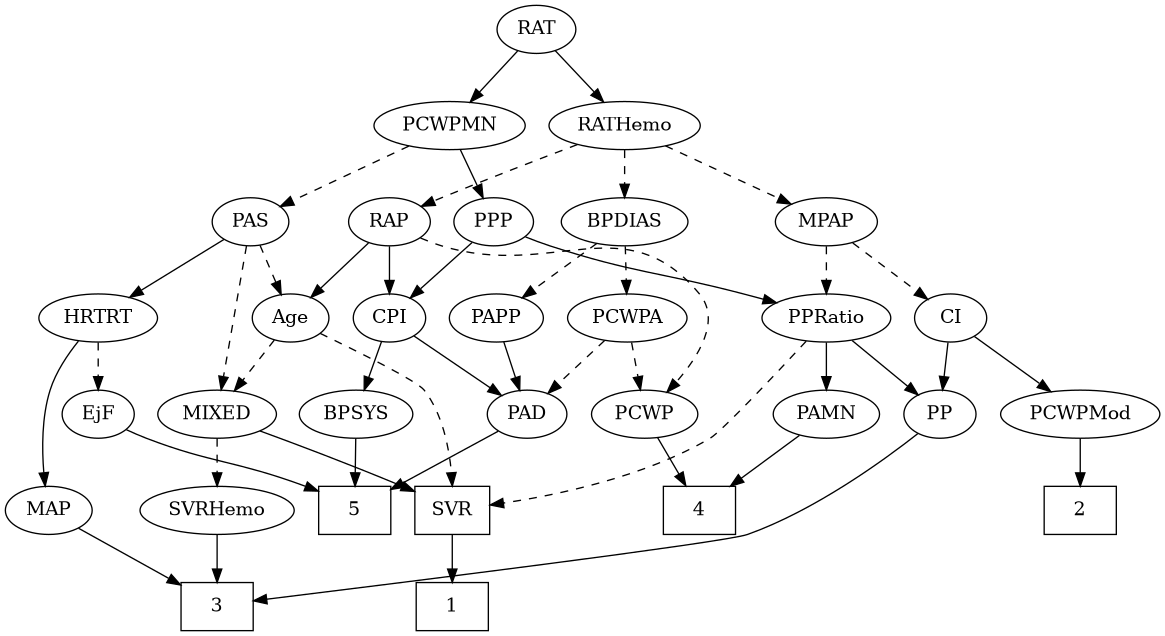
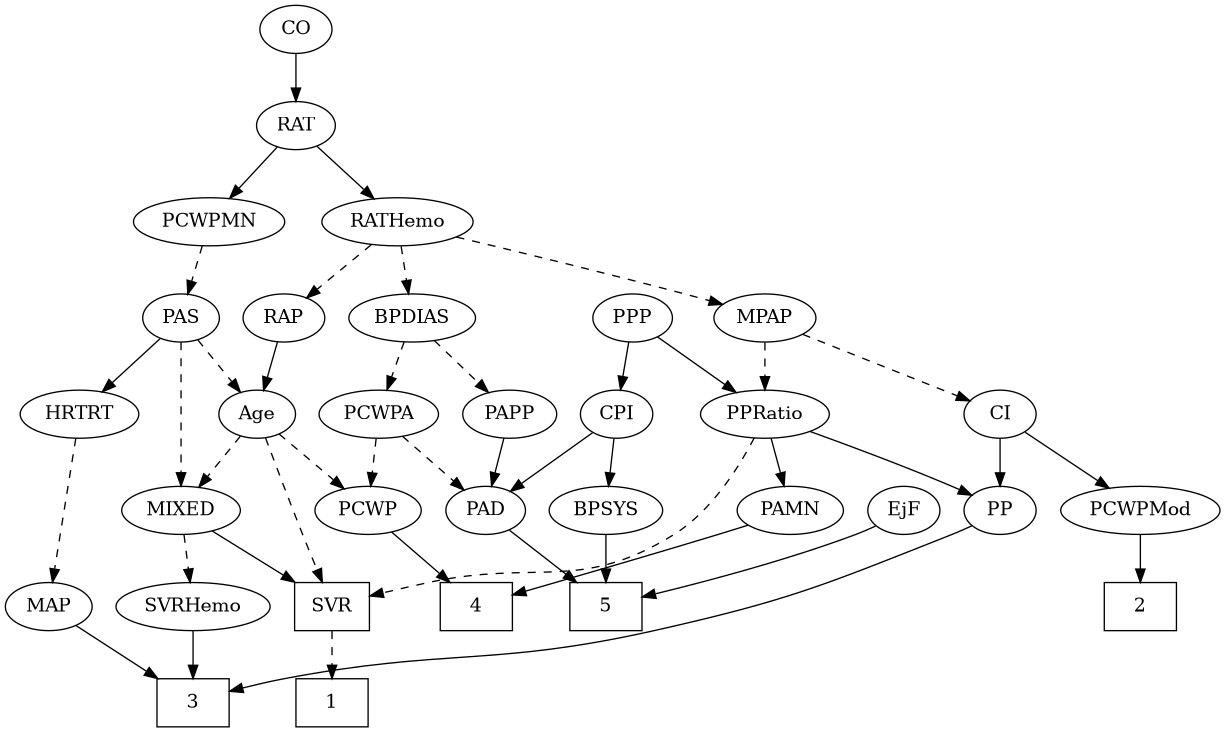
  strict digraph {
    edge [style=solid]
    1 [height=0.5 shape=box width=0.75]
    2 [height=0.5 shape=box width=0.75]
    3 [height=0.5 shape=box width=0.75]
    4 [height=0.5 shape=box width=0.75]
    5 [height=0.5 shape=box width=0.75]
    Age [height=0.5 width=0.75]
    SVR [height=0.5 shape=box width=0.77632]
    PCWP [height=0.5 width=0.97491]
    MIXED [height=0.5 width=1.1193]
    MAP [height=0.5 width=0.84854]
    EjF [height=0.5 width=0.75]
    RAP [height=0.5 width=0.77632]
    CPI [height=0.5 width=0.75]
    BPSYS [height=0.5 width=1.0471]
    PAD [height=0.5 width=0.79437]
    SVRHemo [height=0.5 width=1.3902]
    MPAP [height=0.5 width=0.97491]
    PPRatio [height=0.5 width=1.1013]
    CI [height=0.5 width=0.75]
    PAMN [height=0.5 width=1.011]
    PP [height=0.5 width=0.75]
    PCWPMod [height=0.5 width=1.4443]
+   CO [height=0.5 width=0.75]
    RAT [height=0.5 width=0.75827]
    RATHemo [height=0.5 width=1.3721]
    PCWPMN [height=0.5 width=1.3902]
    BPDIAS [height=0.5 width=1.1735]
    PAS [height=0.5 width=0.75]
    PPP [height=0.5 width=0.75]
    HRTRT [height=0.5 width=1.1013]
    PCWPA [height=0.5 width=1.1555]
    PAPP [height=0.5 width=0.88464]
    Age -> SVR [style=dashed]
-   RAP -> PCWP [style=dashed]
+   Age -> PCWP [style=dashed]
    Age -> MIXED [style=dashed]
-   SVR -> 1
+   SVR -> 1 [style=dashed]
    PCWP -> 4
    MIXED -> SVR
    MIXED -> SVRHemo [style=dashed]
    MAP -> 3
    EjF -> 5
    RAP -> Age
-   RAP -> CPI
    CPI -> BPSYS
    CPI -> PAD
    BPSYS -> 5
    PAD -> 5
    SVRHemo -> 3
    MPAP -> PPRatio [style=dashed]
    MPAP -> CI [style=dashed]
    PPRatio -> SVR [style=dashed]
    PPRatio -> PAMN
    PPRatio -> PP
    CI -> PP
    CI -> PCWPMod
    PAMN -> 4
    PP -> 3
    PCWPMod -> 2
+   CO -> RAT
    RAT -> RATHemo
    RAT -> PCWPMN
    RATHemo -> RAP [style=dashed]
    RATHemo -> MPAP [style=dashed]
    RATHemo -> BPDIAS [style=dashed]
    PCWPMN -> PAS [style=dashed]
-   PCWPMN -> PPP
    BPDIAS -> PCWPA [style=dashed]
    BPDIAS -> PAPP [style=dashed]
    PAS -> Age [style=dashed]
    PAS -> MIXED [style=dashed]
    PAS -> HRTRT
    PPP -> CPI
    PPP -> PPRatio
-   HRTRT -> MAP
-   HRTRT -> EjF [style=dashed]
+   HRTRT -> MAP [style=dashed]
    PCWPA -> PCWP [style=dashed]
    PCWPA -> PAD [style=dashed]
    PAPP -> PAD
  }
